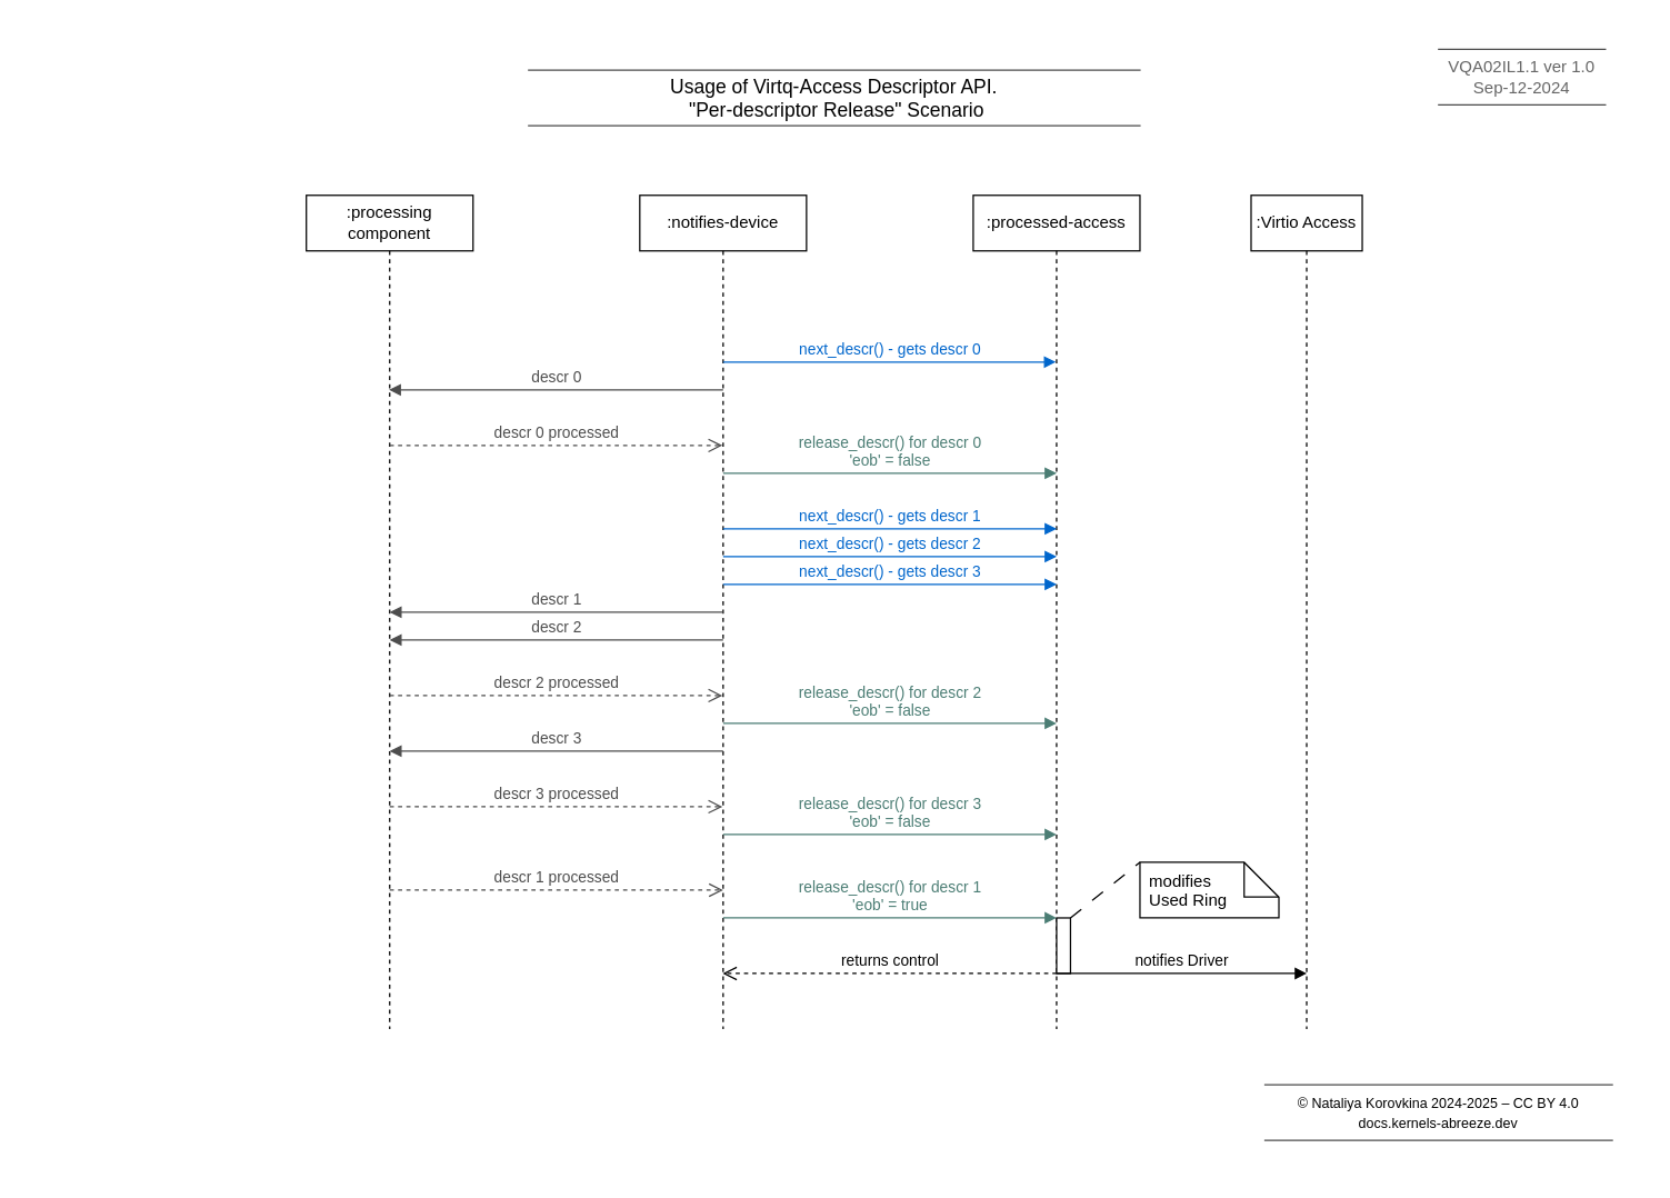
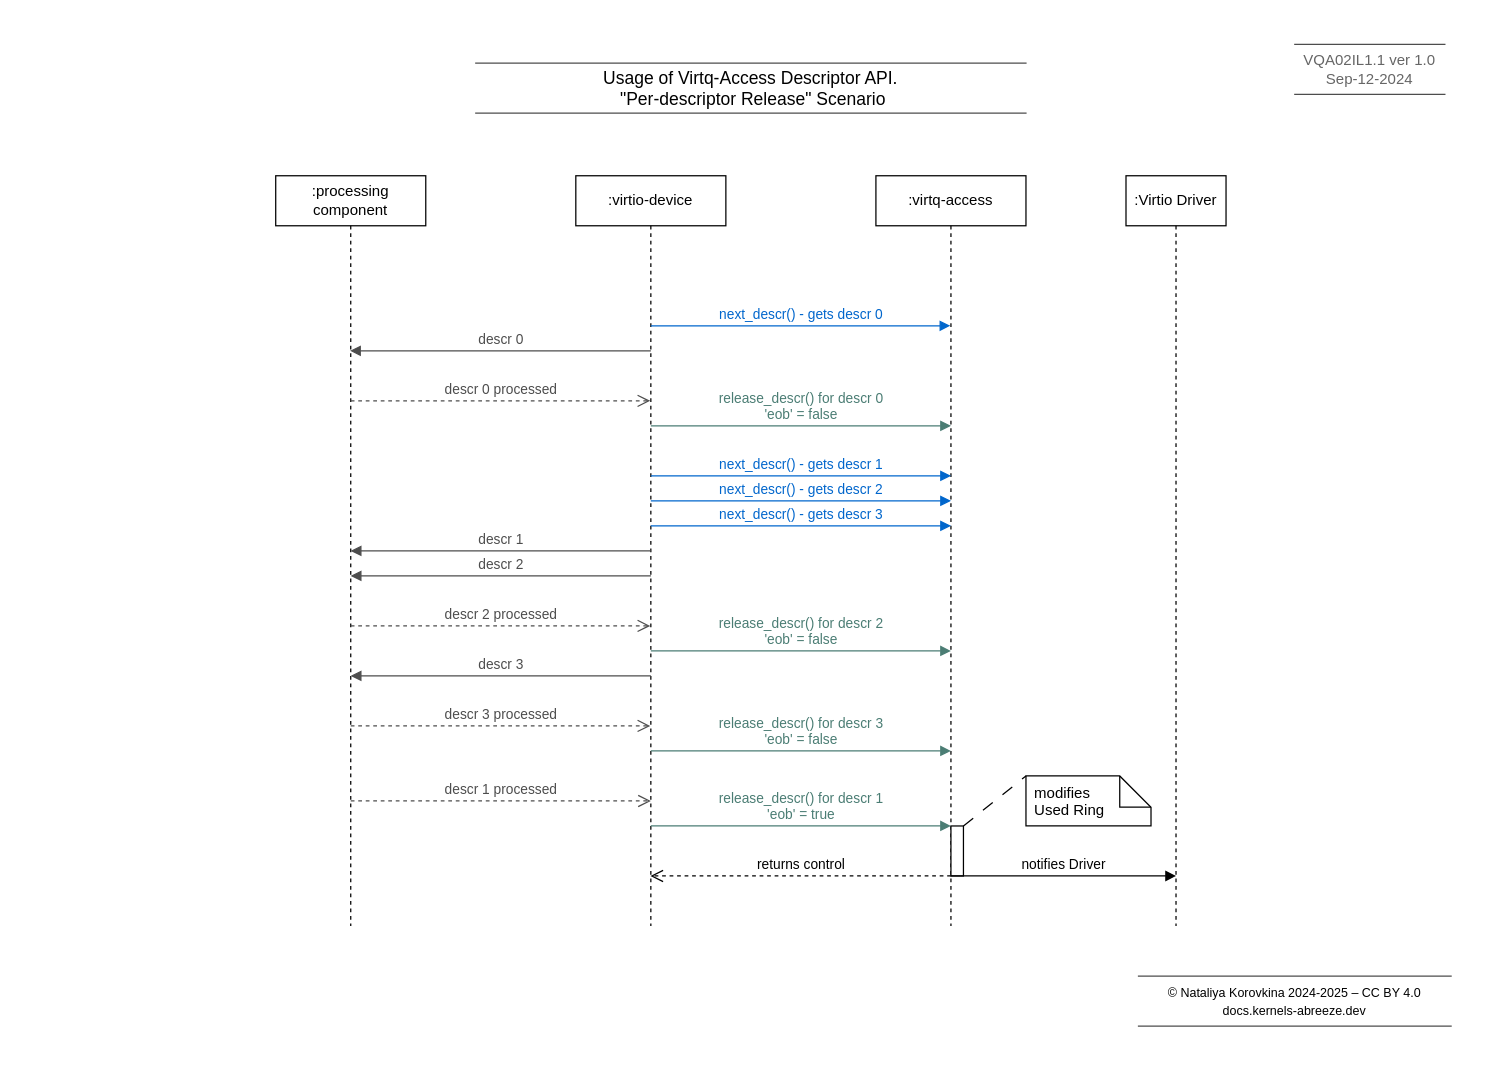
  <mxCell id="0" />
  <mxCell id="1" parent="0" />
  <mxCell id="2" value="" style="rounded=0;whiteSpace=wrap;html=1;fillColor=default;strokeColor=none;movable=0;resizable=0;rotatable=0;deletable=0;editable=0;locked=1;connectable=0;" parent="1" vertex="1"><mxGeometry width="1160" height="820" as="geometry" x="20" y="20" /></mxCell>
- <mxCell id="3" value=":notifies-device" style="shape=umlLifeline;perimeter=lifelinePerimeter;whiteSpace=wrap;html=1;container=1;dropTarget=0;collapsible=0;recursiveResize=0;outlineConnect=0;portConstraint=eastwest;newEdgeStyle={&quot;curved&quot;:0,&quot;rounded&quot;:0};" parent="1" vertex="1"><mxGeometry x="460" y="140" width="120" height="600" as="geometry" /></mxCell>
- <mxCell id="4" value=":processed-access" style="shape=umlLifeline;perimeter=lifelinePerimeter;whiteSpace=wrap;html=1;container=1;dropTarget=0;collapsible=0;recursiveResize=0;outlineConnect=0;portConstraint=eastwest;newEdgeStyle={&quot;curved&quot;:0,&quot;rounded&quot;:0};" parent="1" vertex="1"><mxGeometry x="700" y="140" width="120" height="600" as="geometry" /></mxCell>
+ <mxCell id="3" value=":virtio-device" style="shape=umlLifeline;perimeter=lifelinePerimeter;whiteSpace=wrap;html=1;container=1;dropTarget=0;collapsible=0;recursiveResize=0;outlineConnect=0;portConstraint=eastwest;newEdgeStyle={&quot;curved&quot;:0,&quot;rounded&quot;:0};" parent="1" vertex="1"><mxGeometry x="460" y="140" width="120" height="600" as="geometry" /></mxCell>
+ <mxCell id="4" value=":virtq-access" style="shape=umlLifeline;perimeter=lifelinePerimeter;whiteSpace=wrap;html=1;container=1;dropTarget=0;collapsible=0;recursiveResize=0;outlineConnect=0;portConstraint=eastwest;newEdgeStyle={&quot;curved&quot;:0,&quot;rounded&quot;:0};" parent="1" vertex="1"><mxGeometry x="700" y="140" width="120" height="600" as="geometry" /></mxCell>
  <mxCell id="5" value="" style="html=1;points=[[0,0,0,0,5],[0,1,0,0,-5],[1,0,0,0,5],[1,1,0,0,-5]];perimeter=orthogonalPerimeter;outlineConnect=0;targetShapes=umlLifeline;portConstraint=eastwest;newEdgeStyle={&quot;curved&quot;:0,&quot;rounded&quot;:0};" parent="4" vertex="1"><mxGeometry x="60" y="520" width="10" height="40" as="geometry" /></mxCell>
- <mxCell id="6" value=":Virtio Access" style="shape=umlLifeline;perimeter=lifelinePerimeter;whiteSpace=wrap;html=1;container=1;dropTarget=0;collapsible=0;recursiveResize=0;outlineConnect=0;portConstraint=eastwest;newEdgeStyle={&quot;curved&quot;:0,&quot;rounded&quot;:0};" parent="1" vertex="1"><mxGeometry x="900" y="140" width="80" height="600" as="geometry" /></mxCell>
+ <mxCell id="6" value=":Virtio Driver" style="shape=umlLifeline;perimeter=lifelinePerimeter;whiteSpace=wrap;html=1;container=1;dropTarget=0;collapsible=0;recursiveResize=0;outlineConnect=0;portConstraint=eastwest;newEdgeStyle={&quot;curved&quot;:0,&quot;rounded&quot;:0};" parent="1" vertex="1"><mxGeometry x="900" y="140" width="80" height="600" as="geometry" /></mxCell>
  <mxCell id="7" value="&lt;font color=&quot;#0066cc&quot;&gt;next_descr() - gets descr 0&lt;/font&gt;" style="html=1;verticalAlign=bottom;endArrow=block;curved=0;rounded=0;strokeColor=#0066CC;" parent="1" target="4" edge="1"><mxGeometry width="80" relative="1" as="geometry"><mxPoint x="520" y="260" as="sourcePoint" /><mxPoint x="600" y="260" as="targetPoint" /></mxGeometry></mxCell>
  <mxCell id="8" value=":processing&lt;div&gt;component&lt;/div&gt;" style="shape=umlLifeline;perimeter=lifelinePerimeter;whiteSpace=wrap;html=1;container=1;dropTarget=0;collapsible=0;recursiveResize=0;outlineConnect=0;portConstraint=eastwest;newEdgeStyle={&quot;curved&quot;:0,&quot;rounded&quot;:0};" parent="1" vertex="1"><mxGeometry x="220" y="140" width="120" height="600" as="geometry" /></mxCell>
  <mxCell id="9" value="&lt;font color=&quot;#4d4d4d&quot;&gt;descr 0 processed&lt;/font&gt;" style="html=1;verticalAlign=bottom;endArrow=open;dashed=1;endSize=8;curved=0;rounded=0;strokeColor=#4D4D4D;" parent="1" target="3" edge="1"><mxGeometry relative="1" as="geometry"><mxPoint x="280" y="320" as="sourcePoint" /><mxPoint x="360" y="320" as="targetPoint" /></mxGeometry></mxCell>
  <mxCell id="10" value="&lt;font color=&quot;#0066cc&quot;&gt;next_descr() - gets descr 1&lt;/font&gt;" style="html=1;verticalAlign=bottom;endArrow=block;curved=0;rounded=0;strokeColor=#0066CC;" parent="1" edge="1"><mxGeometry width="80" relative="1" as="geometry"><mxPoint x="520" y="380" as="sourcePoint" /><mxPoint x="760" y="380" as="targetPoint" /></mxGeometry></mxCell>
  <mxCell id="11" value="&lt;font color=&quot;#4d4d4d&quot;&gt;descr 2 processed&lt;/font&gt;" style="html=1;verticalAlign=bottom;endArrow=open;dashed=1;endSize=8;curved=0;rounded=0;strokeColor=#4D4D4D;" parent="1" edge="1"><mxGeometry relative="1" as="geometry"><mxPoint x="280" y="500" as="sourcePoint" /><mxPoint x="519.5" y="500" as="targetPoint" /></mxGeometry></mxCell>
  <mxCell id="12" value="&lt;font color=&quot;#0066cc&quot;&gt;next_descr() - gets descr 2&lt;/font&gt;" style="html=1;verticalAlign=bottom;endArrow=block;curved=0;rounded=0;strokeColor=#0066CC;" parent="1" edge="1"><mxGeometry width="80" relative="1" as="geometry"><mxPoint x="520" y="400" as="sourcePoint" /><mxPoint x="760" y="400" as="targetPoint" /></mxGeometry></mxCell>
  <mxCell id="13" value="&lt;font color=&quot;#0066cc&quot;&gt;next_descr() - gets descr 3&lt;/font&gt;" style="html=1;verticalAlign=bottom;endArrow=block;curved=0;rounded=0;strokeColor=#0066CC;" parent="1" edge="1"><mxGeometry width="80" relative="1" as="geometry"><mxPoint x="520" y="420" as="sourcePoint" /><mxPoint x="760" y="420" as="targetPoint" /></mxGeometry></mxCell>
  <mxCell id="14" value="&lt;font color=&quot;#4d4d4d&quot;&gt;descr 0&lt;/font&gt;" style="html=1;verticalAlign=bottom;endArrow=block;curved=0;rounded=0;strokeColor=#4D4D4D;" parent="1" target="8" edge="1"><mxGeometry width="80" relative="1" as="geometry"><mxPoint x="520" y="280" as="sourcePoint" /><mxPoint x="320" y="280" as="targetPoint" /></mxGeometry></mxCell>
  <mxCell id="15" value="&lt;font color=&quot;#4d4d4d&quot;&gt;descr 1&lt;/font&gt;" style="html=1;verticalAlign=bottom;endArrow=block;curved=0;rounded=0;strokeColor=#4D4D4D;" parent="1" edge="1"><mxGeometry width="80" relative="1" as="geometry"><mxPoint x="520" y="440" as="sourcePoint" /><mxPoint x="280" y="440" as="targetPoint" /></mxGeometry></mxCell>
  <mxCell id="16" value="&lt;font color=&quot;#4d4d4d&quot;&gt;descr 2&lt;/font&gt;" style="html=1;verticalAlign=bottom;endArrow=block;curved=0;rounded=0;strokeColor=#4D4D4D;" parent="1" edge="1"><mxGeometry width="80" relative="1" as="geometry"><mxPoint x="520" y="460" as="sourcePoint" /><mxPoint x="280" y="460" as="targetPoint" /></mxGeometry></mxCell>
  <mxCell id="17" value="&lt;font color=&quot;#4d4d4d&quot;&gt;descr 3&lt;/font&gt;" style="html=1;verticalAlign=bottom;endArrow=block;curved=0;rounded=0;strokeColor=#4D4D4D;" parent="1" edge="1"><mxGeometry width="80" relative="1" as="geometry"><mxPoint x="520" y="540" as="sourcePoint" /><mxPoint x="280" y="540" as="targetPoint" /></mxGeometry></mxCell>
  <mxCell id="18" value="&lt;font color=&quot;#4d4d4d&quot;&gt;descr 3 processed&lt;/font&gt;" style="html=1;verticalAlign=bottom;endArrow=open;dashed=1;endSize=8;curved=0;rounded=0;strokeColor=#4D4D4D;" parent="1" edge="1"><mxGeometry relative="1" as="geometry"><mxPoint x="280" y="580" as="sourcePoint" /><mxPoint x="519.5" y="580" as="targetPoint" /></mxGeometry></mxCell>
  <mxCell id="19" value="&lt;font color=&quot;#4d4d4d&quot;&gt;descr 1 processed&lt;/font&gt;" style="html=1;verticalAlign=bottom;endArrow=open;dashed=1;endSize=8;curved=0;rounded=0;strokeColor=#4D4D4D;" parent="1" edge="1"><mxGeometry relative="1" as="geometry"><mxPoint x="280" y="640" as="sourcePoint" /><mxPoint x="520" y="640" as="targetPoint" /></mxGeometry></mxCell>
  <mxCell id="20" value="&lt;font color=&quot;#4b7d74&quot;&gt;release_descr() for descr 0&lt;/font&gt;&lt;div&gt;&lt;font color=&quot;#4b7d74&quot;&gt;'eob' = false&lt;/font&gt;&lt;/div&gt;" style="html=1;verticalAlign=bottom;endArrow=block;curved=0;rounded=0;strokeColor=#4B7D74;" parent="1" edge="1"><mxGeometry width="80" relative="1" as="geometry"><mxPoint x="520" y="340" as="sourcePoint" /><mxPoint x="760" y="340" as="targetPoint" /><mxPoint as="offset" /></mxGeometry></mxCell>
  <mxCell id="21" value="&lt;font color=&quot;#4b7d74&quot;&gt;release_descr() for descr 2&lt;/font&gt;&lt;div&gt;&lt;span style=&quot;color: rgb(75, 125, 116);&quot;&gt;'eob' = false&lt;/span&gt;&lt;font color=&quot;#4b7d74&quot;&gt;&lt;br&gt;&lt;/font&gt;&lt;/div&gt;" style="html=1;verticalAlign=bottom;endArrow=block;curved=0;rounded=0;strokeColor=#4B7D74;" parent="1" edge="1"><mxGeometry width="80" relative="1" as="geometry"><mxPoint x="520" y="520" as="sourcePoint" /><mxPoint x="760" y="520" as="targetPoint" /></mxGeometry></mxCell>
  <mxCell id="22" value="&lt;font color=&quot;#4b7d74&quot;&gt;release_descr() for descr 3&lt;/font&gt;&lt;div&gt;&lt;span style=&quot;color: rgb(75, 125, 116);&quot;&gt;'eob' = false&lt;/span&gt;&lt;font color=&quot;#4b7d74&quot;&gt;&lt;br&gt;&lt;/font&gt;&lt;/div&gt;" style="html=1;verticalAlign=bottom;endArrow=block;curved=0;rounded=0;strokeColor=#4B7D74;" parent="1" edge="1"><mxGeometry width="80" relative="1" as="geometry"><mxPoint x="520" y="600" as="sourcePoint" /><mxPoint x="760" y="600" as="targetPoint" /></mxGeometry></mxCell>
  <mxCell id="23" value="&lt;font color=&quot;#4b7d74&quot;&gt;release_descr() for descr 1&lt;/font&gt;&lt;div&gt;&lt;span style=&quot;color: rgb(75, 125, 116);&quot;&gt;'eob' = true&lt;/span&gt;&lt;font color=&quot;#4b7d74&quot;&gt;&lt;br&gt;&lt;/font&gt;&lt;/div&gt;" style="html=1;verticalAlign=bottom;endArrow=block;curved=0;rounded=0;strokeColor=#4B7D74;" parent="1" edge="1"><mxGeometry width="80" relative="1" as="geometry"><mxPoint x="520" y="660" as="sourcePoint" /><mxPoint x="760" y="660" as="targetPoint" /></mxGeometry></mxCell>
  <mxCell id="24" value="notifies Driver" style="html=1;verticalAlign=bottom;endArrow=block;curved=0;rounded=0;" parent="1" edge="1"><mxGeometry width="80" relative="1" as="geometry"><mxPoint x="760" y="700" as="sourcePoint" /><mxPoint x="940" y="700" as="targetPoint" /></mxGeometry></mxCell>
  <mxCell id="25" value="returns control" style="html=1;verticalAlign=bottom;endArrow=open;dashed=1;endSize=8;curved=0;rounded=0;" parent="1" edge="1"><mxGeometry relative="1" as="geometry"><mxPoint x="760" y="700" as="sourcePoint" /><mxPoint x="519.7" y="700" as="targetPoint" /></mxGeometry></mxCell>
  <mxCell id="26" value="" style="shape=note2;boundedLbl=1;whiteSpace=wrap;html=1;size=25;verticalAlign=top;align=center;" parent="1" vertex="1"><mxGeometry x="820" y="620" width="100" height="40" as="geometry" /></mxCell>
  <mxCell id="27" value="modifies&#10;Used Ring" style="resizeWidth=1;part=1;strokeColor=none;fillColor=none;align=left;spacingLeft=5;" parent="26" vertex="1"><mxGeometry width="100" height="40" relative="1" as="geometry" /></mxCell>
  <mxCell id="28" value="" style="endArrow=none;startArrow=none;endFill=0;startFill=0;endSize=8;html=1;verticalAlign=bottom;dashed=1;labelBackgroundColor=none;dashPattern=10 10;rounded=0;" parent="1" source="5" edge="1"><mxGeometry width="160" relative="1" as="geometry"><mxPoint x="660" y="620" as="sourcePoint" /><mxPoint x="820" y="620" as="targetPoint" /></mxGeometry></mxCell>
  <mxCell id="29" value="&lt;font style=&quot;font-size: 14px;&quot;&gt;Usage of Virtq-Access Descriptor API.&lt;/font&gt;&lt;div&gt;&lt;font style=&quot;font-size: 14px;&quot;&gt;&amp;nbsp;&quot;Per-descriptor Release&quot; Scenario&lt;/font&gt;&lt;/div&gt;" style="shape=partialRectangle;whiteSpace=wrap;html=1;left=0;right=0;fillColor=none;strokeColor=#4D4D4D;" vertex="1" parent="1"><mxGeometry x="380" y="50" width="440" height="40" as="geometry" /></mxCell>
  <mxCell id="30" value="&lt;span style=&quot;color: rgb(102, 102, 102);&quot;&gt;VQA02IL1.1&lt;/span&gt;&lt;font color=&quot;#666666&quot;&gt;&amp;nbsp;ver 1.0&lt;/font&gt;&lt;div&gt;&lt;font color=&quot;#666666&quot;&gt;Sep-12-2024&lt;/font&gt;&lt;/div&gt;" style="shape=partialRectangle;whiteSpace=wrap;html=1;left=0;right=0;fillColor=none;strokeColor=#4D4D4D;" vertex="1" parent="1"><mxGeometry x="1035" y="35" width="120" height="40" as="geometry" /></mxCell>
  <mxCell id="31" value="&lt;div&gt;&lt;font style=&quot;font-size: 10px;&quot;&gt;&lt;span style=&quot;background-color: initial;&quot;&gt;©&amp;nbsp;&lt;/span&gt;Nataliya Korovkina&lt;span style=&quot;background-color: initial;&quot;&gt;&amp;nbsp;2024-2025 – CC BY 4.0&lt;/span&gt;&lt;/font&gt;&lt;/div&gt;&lt;div&gt;&lt;font style=&quot;font-size: 10px;&quot;&gt;docs.kernels-abreeze.dev&lt;/font&gt;&lt;/div&gt;" style="shape=partialRectangle;whiteSpace=wrap;html=1;left=0;right=0;fillColor=none;strokeColor=#4D4D4D;" vertex="1" parent="1"><mxGeometry x="910" y="780" width="250" height="40" as="geometry" /></mxCell>
